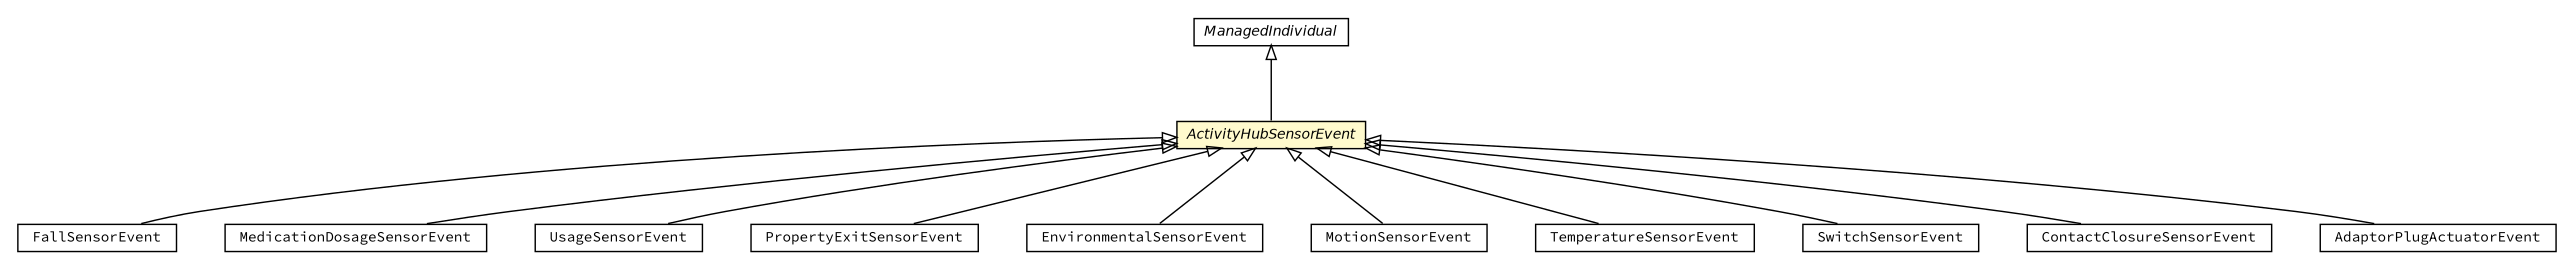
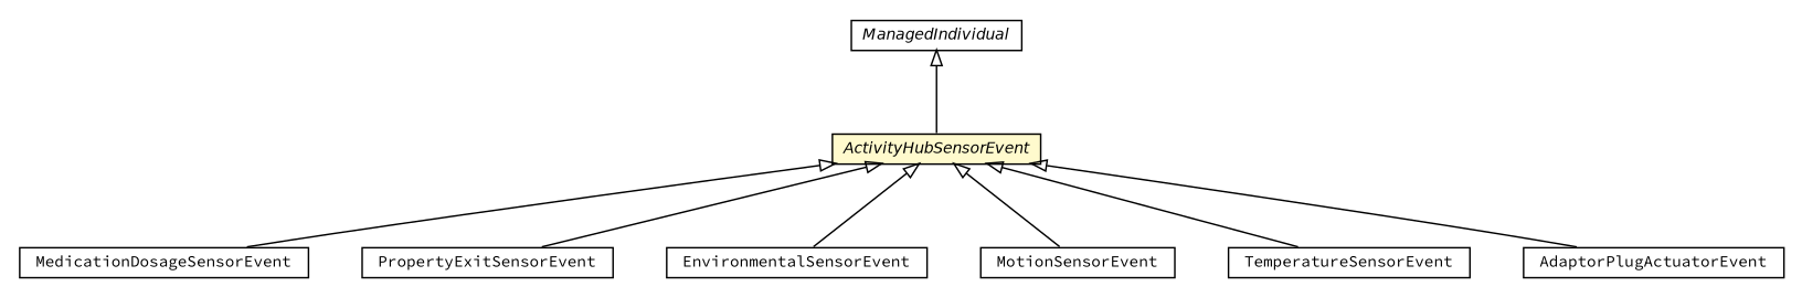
  digraph {
    fontname="Source Code Pro"
    nodesep=0.25
    ranksep=0.5
    node [fontcolor=black fontname="Source Code Pro" fontsize=10.0 shape=plaintext]
    edge [arrowtail=empty dir=back fontname="Source Code Pro" fontsize=10 headport=p labelfontname=Helvetica labelfontsize=10 tailport=p]
    n1 [label=<<table title="org.universAAL.middleware.owl.ManagedIndividual" border="0" cellborder="1" cellspacing="0" cellpadding="2" port="p" href="../../middleware/owl/ManagedIndividual.html"> 		<tr><td><table border="0" cellspacing="0" cellpadding="1"> <tr><td align="center" balign="center"><font face="Helvetica-Oblique"> ManagedIndividual </font></td></tr> 		</table></td></tr> 		</table>>]
    n2 [label=<<table title="org.universAAL.ontology.activityhub.ActivityHubSensorEvent" border="0" cellborder="1" cellspacing="0" cellpadding="2" port="p" bgcolor="lemonChiffon" href="./ActivityHubSensorEvent.html"> 		<tr><td><table border="0" cellspacing="0" cellpadding="1"> <tr><td align="center" balign="center"><font face="Helvetica-Oblique"> ActivityHubSensorEvent </font></td></tr> 		</table></td></tr> 		</table>>]
-   n3 [label=<<table title="org.universAAL.ontology.activityhub.FallSensorEvent" border="0" cellborder="1" cellspacing="0" cellpadding="2" port="p" href="./FallSensorEvent.html"> 		<tr><td><table border="0" cellspacing="0" cellpadding="1"> <tr><td align="center" balign="center"> FallSensorEvent </td></tr> 		</table></td></tr> 		</table>>]
    n4 [label=<<table title="org.universAAL.ontology.activityhub.MedicationDosageSensorEvent" border="0" cellborder="1" cellspacing="0" cellpadding="2" port="p" href="./MedicationDosageSensorEvent.html"> 		<tr><td><table border="0" cellspacing="0" cellpadding="1"> <tr><td align="center" balign="center"> MedicationDosageSensorEvent </td></tr> 		</table></td></tr> 		</table>>]
-   n5 [label=<<table title="org.universAAL.ontology.activityhub.UsageSensorEvent" border="0" cellborder="1" cellspacing="0" cellpadding="2" port="p" href="./UsageSensorEvent.html"> 		<tr><td><table border="0" cellspacing="0" cellpadding="1"> <tr><td align="center" balign="center"> UsageSensorEvent </td></tr> 		</table></td></tr> 		</table>>]
    n6 [label=<<table title="org.universAAL.ontology.activityhub.PropertyExitSensorEvent" border="0" cellborder="1" cellspacing="0" cellpadding="2" port="p" href="./PropertyExitSensorEvent.html"> 		<tr><td><table border="0" cellspacing="0" cellpadding="1"> <tr><td align="center" balign="center"> PropertyExitSensorEvent </td></tr> 		</table></td></tr> 		</table>>]
    n7 [label=<<table title="org.universAAL.ontology.activityhub.EnvironmentalSensorEvent" border="0" cellborder="1" cellspacing="0" cellpadding="2" port="p" href="./EnvironmentalSensorEvent.html"> 		<tr><td><table border="0" cellspacing="0" cellpadding="1"> <tr><td align="center" balign="center"> EnvironmentalSensorEvent </td></tr> 		</table></td></tr> 		</table>>]
    n8 [label=<<table title="org.universAAL.ontology.activityhub.MotionSensorEvent" border="0" cellborder="1" cellspacing="0" cellpadding="2" port="p" href="./MotionSensorEvent.html"> 		<tr><td><table border="0" cellspacing="0" cellpadding="1"> <tr><td align="center" balign="center"> MotionSensorEvent </td></tr> 		</table></td></tr> 		</table>>]
    n9 [label=<<table title="org.universAAL.ontology.activityhub.TemperatureSensorEvent" border="0" cellborder="1" cellspacing="0" cellpadding="2" port="p" href="./TemperatureSensorEvent.html"> 		<tr><td><table border="0" cellspacing="0" cellpadding="1"> <tr><td align="center" balign="center"> TemperatureSensorEvent </td></tr> 		</table></td></tr> 		</table>>]
-   n10 [label=<<table title="org.universAAL.ontology.activityhub.SwitchSensorEvent" border="0" cellborder="1" cellspacing="0" cellpadding="2" port="p" href="./SwitchSensorEvent.html"> 		<tr><td><table border="0" cellspacing="0" cellpadding="1"> <tr><td align="center" balign="center"> SwitchSensorEvent </td></tr> 		</table></td></tr> 		</table>>]
-   n11 [label=<<table title="org.universAAL.ontology.activityhub.ContactClosureSensorEvent" border="0" cellborder="1" cellspacing="0" cellpadding="2" port="p" href="./ContactClosureSensorEvent.html"> 		<tr><td><table border="0" cellspacing="0" cellpadding="1"> <tr><td align="center" balign="center"> ContactClosureSensorEvent </td></tr> 		</table></td></tr> 		</table>>]
    n12 [label=<<table title="org.universAAL.ontology.activityhub.ext.AdaptorPlugActuatorEvent" border="0" cellborder="1" cellspacing="0" cellpadding="2" port="p" href="./ext/AdaptorPlugActuatorEvent.html"> 		<tr><td><table border="0" cellspacing="0" cellpadding="1"> <tr><td align="center" balign="center"> AdaptorPlugActuatorEvent </td></tr> 		</table></td></tr> 		</table>>]
    n1 -> n2
-   n2 -> n3
    n2 -> n4
-   n2 -> n5
    n2 -> n6
    n2 -> n7
    n2 -> n8
    n2 -> n9
-   n2 -> n10
-   n2 -> n11
    n2 -> n12
  }
